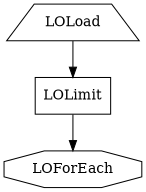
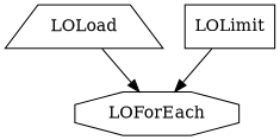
  digraph {
    LOForEach [hasflat=true shape=octagon]
    LOLoad [shape=trapezium]
    LOLimit [limit=100 shape=box]
-   LOLoad -> LOLimit
+   LOLoad -> LOForEach
    LOLimit -> LOForEach
  }
